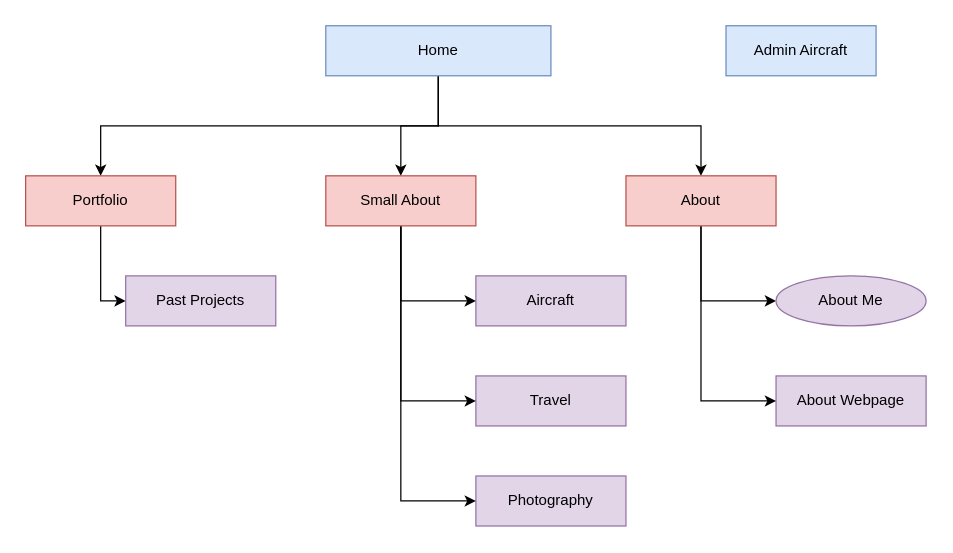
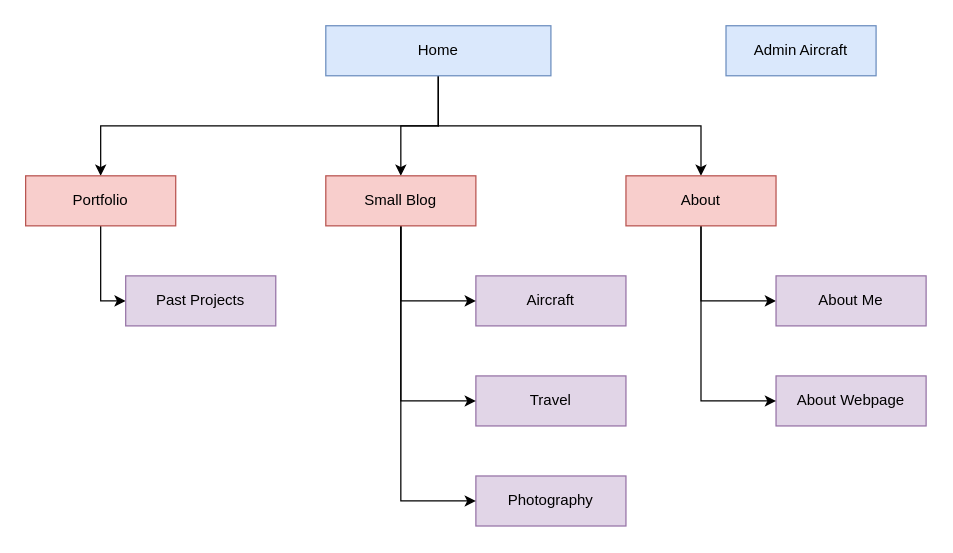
  <mxCell id="0" />
  <mxCell id="1" parent="0" />
  <mxCell id="2" value="" style="edgeStyle=orthogonalEdgeStyle;rounded=0;orthogonalLoop=1;jettySize=auto;html=1;" parent="1" source="5" target="19" edge="1"><mxGeometry relative="1" as="geometry" /></mxCell>
  <mxCell id="3" style="edgeStyle=orthogonalEdgeStyle;rounded=0;orthogonalLoop=1;jettySize=auto;html=1;exitX=0.5;exitY=1;exitDx=0;exitDy=0;entryX=0.5;entryY=0;entryDx=0;entryDy=0;" parent="1" source="5" target="7" edge="1"><mxGeometry relative="1" as="geometry" /></mxCell>
  <mxCell id="4" style="edgeStyle=orthogonalEdgeStyle;rounded=0;orthogonalLoop=1;jettySize=auto;html=1;exitX=0.5;exitY=1;exitDx=0;exitDy=0;entryX=0.5;entryY=0;entryDx=0;entryDy=0;" parent="1" source="5" target="14" edge="1"><mxGeometry relative="1" as="geometry" /></mxCell>
  <mxCell id="5" value="Home" style="rounded=0;whiteSpace=wrap;html=1;fillColor=#dae8fc;strokeColor=#6c8ebf;" parent="1" vertex="1"><mxGeometry x="260" y="20" width="180" height="40" as="geometry" /></mxCell>
  <mxCell id="6" style="edgeStyle=orthogonalEdgeStyle;rounded=0;orthogonalLoop=1;jettySize=auto;html=1;exitX=0.5;exitY=1;exitDx=0;exitDy=0;entryX=0;entryY=0.5;entryDx=0;entryDy=0;" edge="1" parent="1" source="7" target="21"><mxGeometry relative="1" as="geometry" /></mxCell>
  <mxCell id="7" value="Portfolio" style="rounded=0;whiteSpace=wrap;html=1;fillColor=#f8cecc;strokeColor=#b85450;" parent="1" vertex="1"><mxGeometry x="20" y="140" width="120" height="40" as="geometry" /></mxCell>
  <mxCell id="8" value="About Webpage" style="rounded=0;whiteSpace=wrap;html=1;fillColor=#e1d5e7;strokeColor=#9673a6;" parent="1" vertex="1"><mxGeometry x="620" y="300" width="120" height="40" as="geometry" /></mxCell>
  <mxCell id="9" value="Aircraft" style="rounded=0;whiteSpace=wrap;html=1;fillColor=#e1d5e7;strokeColor=#9673a6;" parent="1" vertex="1"><mxGeometry x="380" y="220" width="120" height="40" as="geometry" /></mxCell>
  <mxCell id="10" value="Travel" style="rounded=0;whiteSpace=wrap;html=1;fillColor=#e1d5e7;strokeColor=#9673a6;" parent="1" vertex="1"><mxGeometry x="380" y="300" width="120" height="40" as="geometry" /></mxCell>
  <mxCell id="11" value="Photography" style="rounded=0;whiteSpace=wrap;html=1;fillColor=#e1d5e7;strokeColor=#9673a6;" parent="1" vertex="1"><mxGeometry x="380" y="380" width="120" height="40" as="geometry" /></mxCell>
  <mxCell id="12" style="edgeStyle=orthogonalEdgeStyle;rounded=0;orthogonalLoop=1;jettySize=auto;html=1;exitX=0.5;exitY=1;exitDx=0;exitDy=0;entryX=0;entryY=0.5;entryDx=0;entryDy=0;" parent="1" source="14" target="15" edge="1"><mxGeometry relative="1" as="geometry" /></mxCell>
  <mxCell id="13" style="edgeStyle=orthogonalEdgeStyle;rounded=0;orthogonalLoop=1;jettySize=auto;html=1;exitX=0.5;exitY=1;exitDx=0;exitDy=0;entryX=0;entryY=0.5;entryDx=0;entryDy=0;" parent="1" source="14" target="8" edge="1"><mxGeometry relative="1" as="geometry" /></mxCell>
  <mxCell id="14" value="About" style="rounded=0;whiteSpace=wrap;html=1;fillColor=#f8cecc;strokeColor=#b85450;" parent="1" vertex="1"><mxGeometry x="500" y="140" width="120" height="40" as="geometry" /></mxCell>
- <mxCell id="15" value="About Me" style="ellipse;whiteSpace=wrap;html=1;fillColor=#e1d5e7;strokeColor=#9673a6;" parent="1" vertex="1"><mxGeometry x="620" y="220" width="120" height="40" as="geometry" /></mxCell>
+ <mxCell id="15" value="About Me" style="rounded=0;whiteSpace=wrap;html=1;fillColor=#e1d5e7;strokeColor=#9673a6;" parent="1" vertex="1"><mxGeometry x="620" y="220" width="120" height="40" as="geometry" /></mxCell>
  <mxCell id="16" style="edgeStyle=orthogonalEdgeStyle;rounded=0;orthogonalLoop=1;jettySize=auto;html=1;exitX=0.5;exitY=1;exitDx=0;exitDy=0;entryX=0;entryY=0.5;entryDx=0;entryDy=0;" parent="1" source="19" target="9" edge="1"><mxGeometry relative="1" as="geometry" /></mxCell>
  <mxCell id="17" style="edgeStyle=orthogonalEdgeStyle;rounded=0;orthogonalLoop=1;jettySize=auto;html=1;exitX=0.5;exitY=1;exitDx=0;exitDy=0;entryX=0;entryY=0.5;entryDx=0;entryDy=0;" parent="1" source="19" target="10" edge="1"><mxGeometry relative="1" as="geometry" /></mxCell>
  <mxCell id="18" style="edgeStyle=orthogonalEdgeStyle;rounded=0;orthogonalLoop=1;jettySize=auto;html=1;exitX=0.5;exitY=1;exitDx=0;exitDy=0;entryX=0;entryY=0.5;entryDx=0;entryDy=0;" parent="1" source="19" target="11" edge="1"><mxGeometry relative="1" as="geometry" /></mxCell>
- <mxCell id="19" value="Small About" style="rounded=0;whiteSpace=wrap;html=1;fillColor=#f8cecc;strokeColor=#b85450;" parent="1" vertex="1"><mxGeometry x="260" y="140" width="120" height="40" as="geometry" /></mxCell>
+ <mxCell id="19" value="Small Blog" style="rounded=0;whiteSpace=wrap;html=1;fillColor=#f8cecc;strokeColor=#b85450;" parent="1" vertex="1"><mxGeometry x="260" y="140" width="120" height="40" as="geometry" /></mxCell>
  <mxCell id="20" value="Admin Aircraft" style="rounded=0;whiteSpace=wrap;html=1;fillColor=#dae8fc;strokeColor=#6c8ebf;" parent="1" vertex="1"><mxGeometry x="580" y="20" width="120" height="40" as="geometry" /></mxCell>
  <mxCell id="21" value="Past Projects" style="rounded=0;whiteSpace=wrap;html=1;fillColor=#e1d5e7;strokeColor=#9673a6;" vertex="1" parent="1"><mxGeometry x="100" y="220" width="120" height="40" as="geometry" /></mxCell>
